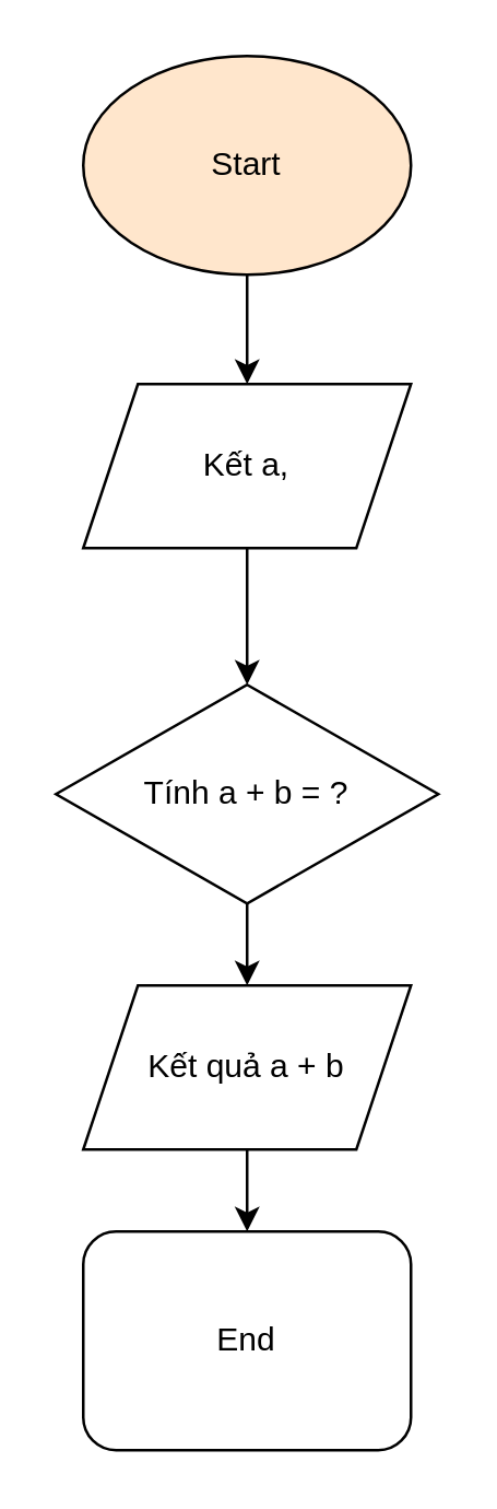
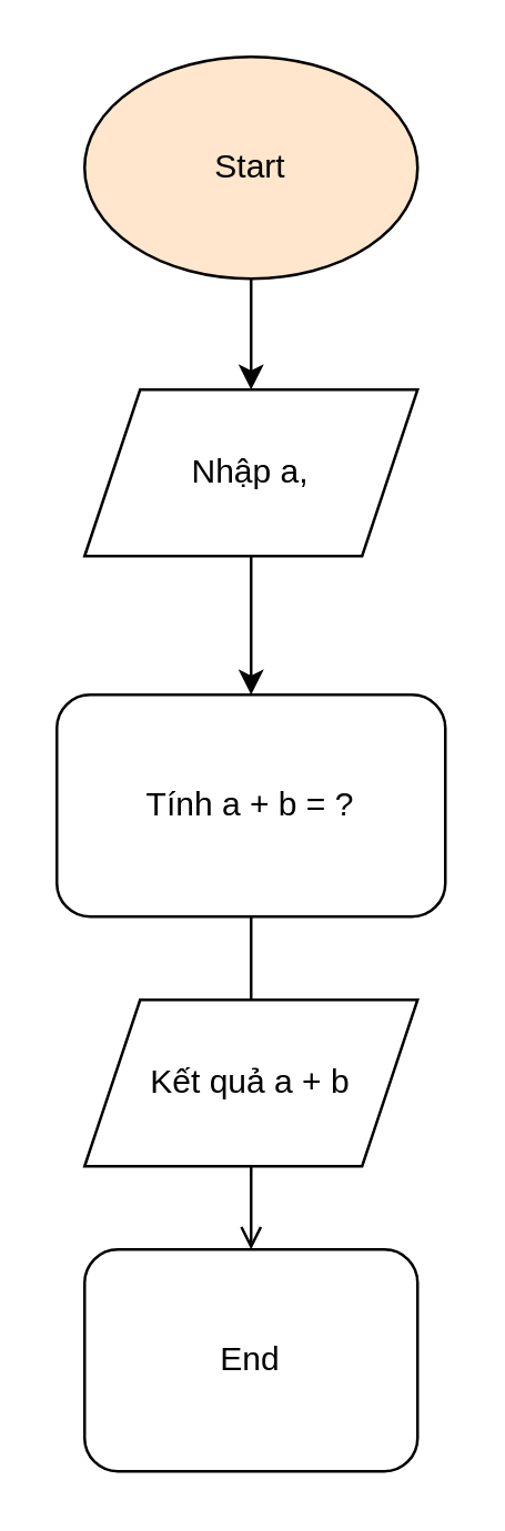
  <mxCell id="0" />
  <mxCell id="1" parent="0" />
  <mxCell id="2" style="edgeStyle=orthogonalEdgeStyle;rounded=0;orthogonalLoop=1;jettySize=auto;html=1;exitX=0.5;exitY=1;exitDx=0;exitDy=0;entryX=0.5;entryY=0;entryDx=0;entryDy=0;" edge="1" parent="1" source="3" target="5"><mxGeometry relative="1" as="geometry" /></mxCell>
  <mxCell id="3" value="Start" style="ellipse;whiteSpace=wrap;html=1;fillColor=#ffe6cc;" vertex="1" parent="1"><mxGeometry x="30" y="20" width="120" height="80" as="geometry" /></mxCell>
  <mxCell id="4" style="edgeStyle=orthogonalEdgeStyle;rounded=0;orthogonalLoop=1;jettySize=auto;html=1;exitX=0.5;exitY=1;exitDx=0;exitDy=0;" edge="1" parent="1" source="5" target="7"><mxGeometry relative="1" as="geometry" /></mxCell>
- <mxCell id="5" value="Kết a," style="shape=parallelogram;perimeter=parallelogramPerimeter;whiteSpace=wrap;html=1;fixedSize=1;" vertex="1" parent="1"><mxGeometry x="30" y="140" width="120" height="60" as="geometry" /></mxCell>
- <mxCell id="6" style="edgeStyle=orthogonalEdgeStyle;rounded=0;orthogonalLoop=1;jettySize=auto;html=1;exitX=0.5;exitY=1;exitDx=0;exitDy=0;entryX=0.5;entryY=0;entryDx=0;entryDy=0;" edge="1" parent="1" source="7" target="10"><mxGeometry relative="1" as="geometry" /></mxCell>
- <mxCell id="7" value="Tính a + b = ?" style="rhombus;whiteSpace=wrap;html=1;" vertex="1" parent="1"><mxGeometry x="20" y="250" width="140" height="80" as="geometry" /></mxCell>
+ <mxCell id="5" value="Nhập a," style="shape=parallelogram;perimeter=parallelogramPerimeter;whiteSpace=wrap;html=1;fixedSize=1;" vertex="1" parent="1"><mxGeometry x="30" y="140" width="120" height="60" as="geometry" /></mxCell>
+ <mxCell id="6" style="edgeStyle=orthogonalEdgeStyle;rounded=0;orthogonalLoop=1;jettySize=auto;html=1;exitX=0.5;exitY=1;exitDx=0;exitDy=0;entryX=0.5;entryY=0;entryDx=0;entryDy=0;endArrow=none;" edge="1" parent="1" source="7" target="10"><mxGeometry relative="1" as="geometry" /></mxCell>
+ <mxCell id="7" value="Tính a + b = ?" style="whiteSpace=wrap;html=1;rounded=1;" vertex="1" parent="1"><mxGeometry x="20" y="250" width="140" height="80" as="geometry" /></mxCell>
  <mxCell id="8" value="End" style="whiteSpace=wrap;html=1;rounded=1;" vertex="1" parent="1"><mxGeometry x="30" y="450" width="120" height="80" as="geometry" /></mxCell>
- <mxCell id="9" style="edgeStyle=orthogonalEdgeStyle;rounded=0;orthogonalLoop=1;jettySize=auto;html=1;exitX=0.5;exitY=1;exitDx=0;exitDy=0;entryX=0.5;entryY=0;entryDx=0;entryDy=0;" edge="1" parent="1" source="10" target="8"><mxGeometry relative="1" as="geometry" /></mxCell>
+ <mxCell id="9" style="edgeStyle=orthogonalEdgeStyle;rounded=0;orthogonalLoop=1;jettySize=auto;html=1;exitX=0.5;exitY=1;exitDx=0;exitDy=0;entryX=0.5;entryY=0;entryDx=0;entryDy=0;endArrow=open;" edge="1" parent="1" source="10" target="8"><mxGeometry relative="1" as="geometry" /></mxCell>
  <mxCell id="10" value="Kết quả a + b" style="shape=parallelogram;perimeter=parallelogramPerimeter;whiteSpace=wrap;html=1;fixedSize=1;" vertex="1" parent="1"><mxGeometry x="30" y="360" width="120" height="60" as="geometry" /></mxCell>
